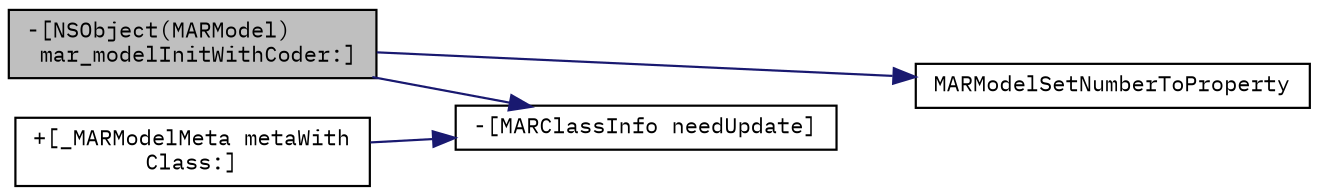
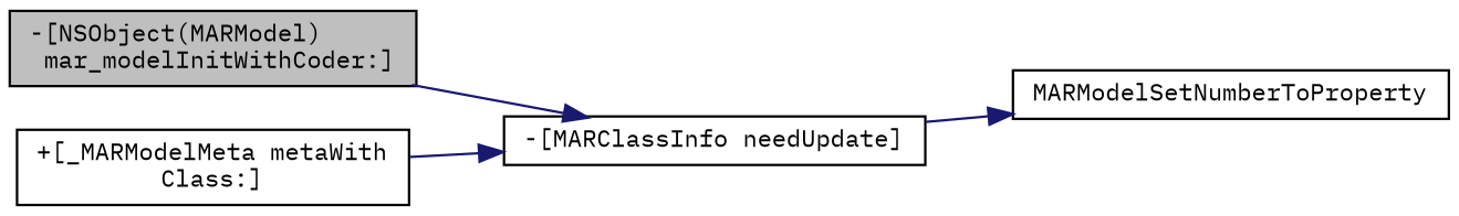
  digraph {
    fontname="IBM Plex Mono"
    rankdir=LR
    node [color=black fillcolor=white fontname="IBM Plex Mono" fontsize=10 shape=record style=filled]
    edge [color=midnightblue fontname="IBM Plex Mono" fontsize=10 labelfontname=Helvetica labelfontsize=10 style=solid]
    n1 [fillcolor=grey75 fontcolor=black height=0.2 label="-[NSObject(MARModel)\l mar_modelInitWithCoder:]" width=0.4]
    n2 [height=0.2 label=MARModelSetNumberToProperty width=0.4]
    n3 [height=0.2 label="-[MARClassInfo needUpdate]" width=0.4]
    n4 [height=0.2 label="+[_MARModelMeta metaWith\lClass:]" width=0.4]
-   n1 -> n2
+   n3 -> n2
    n1 -> n3
    n4 -> n3
  }
